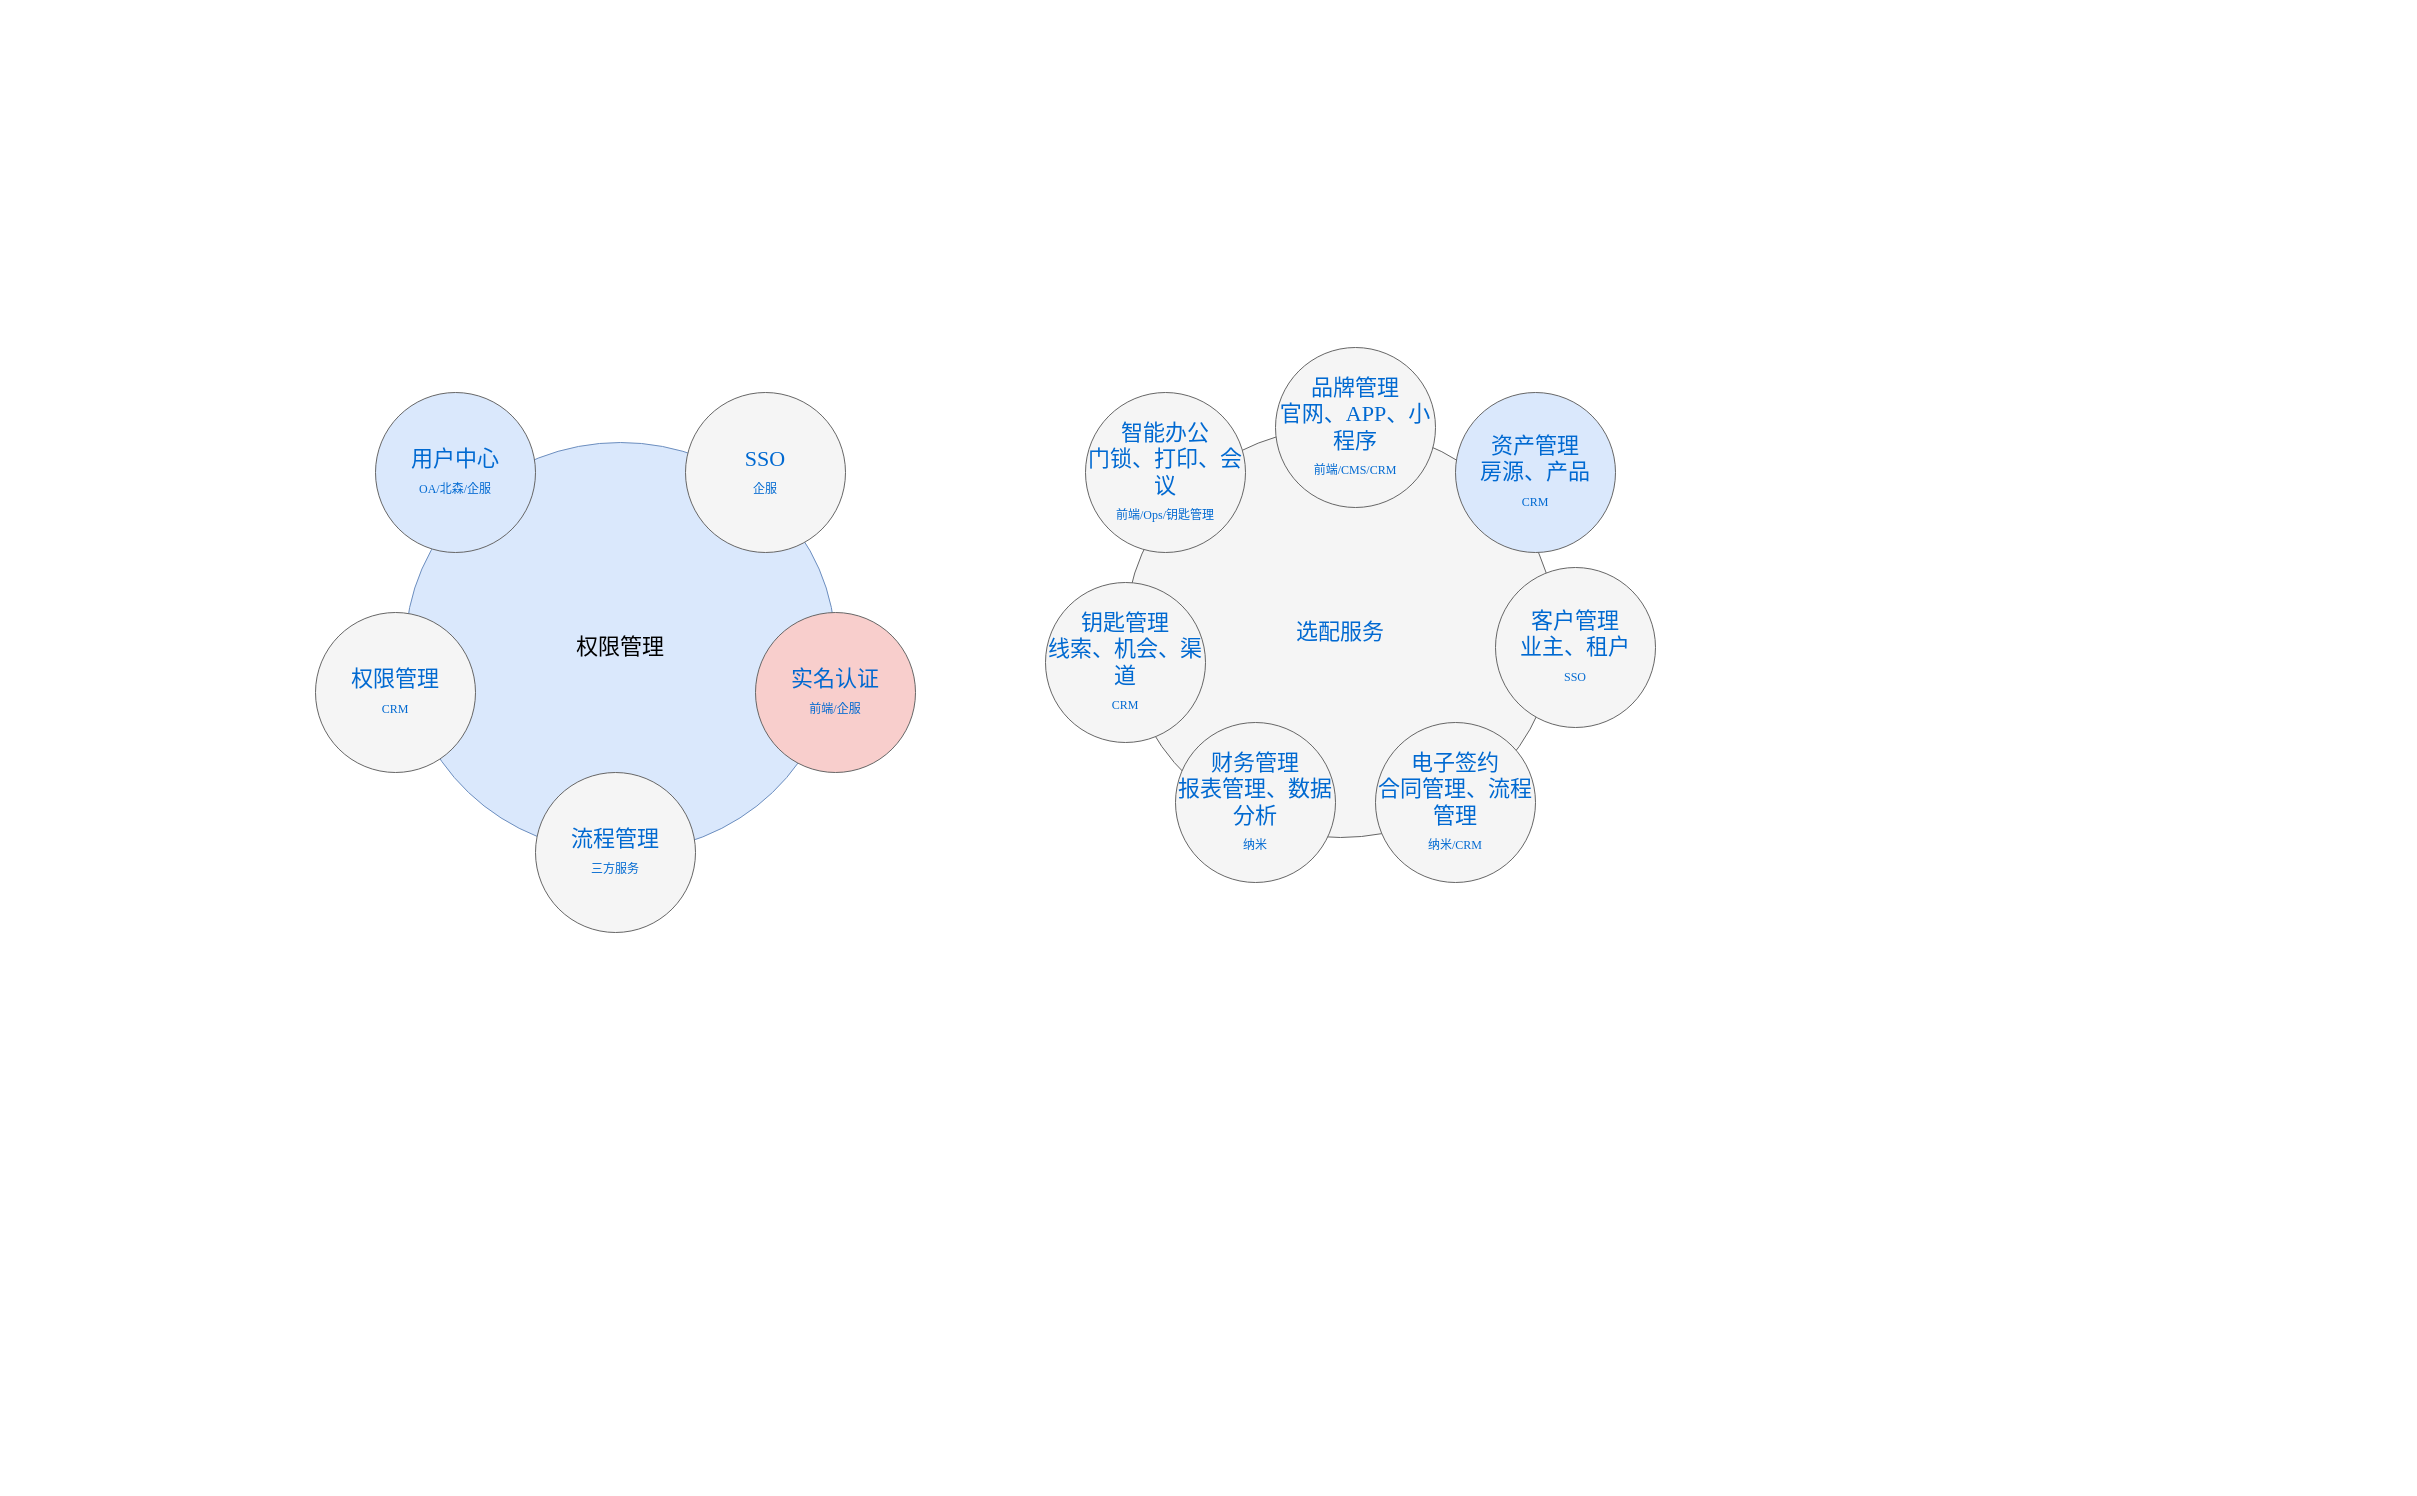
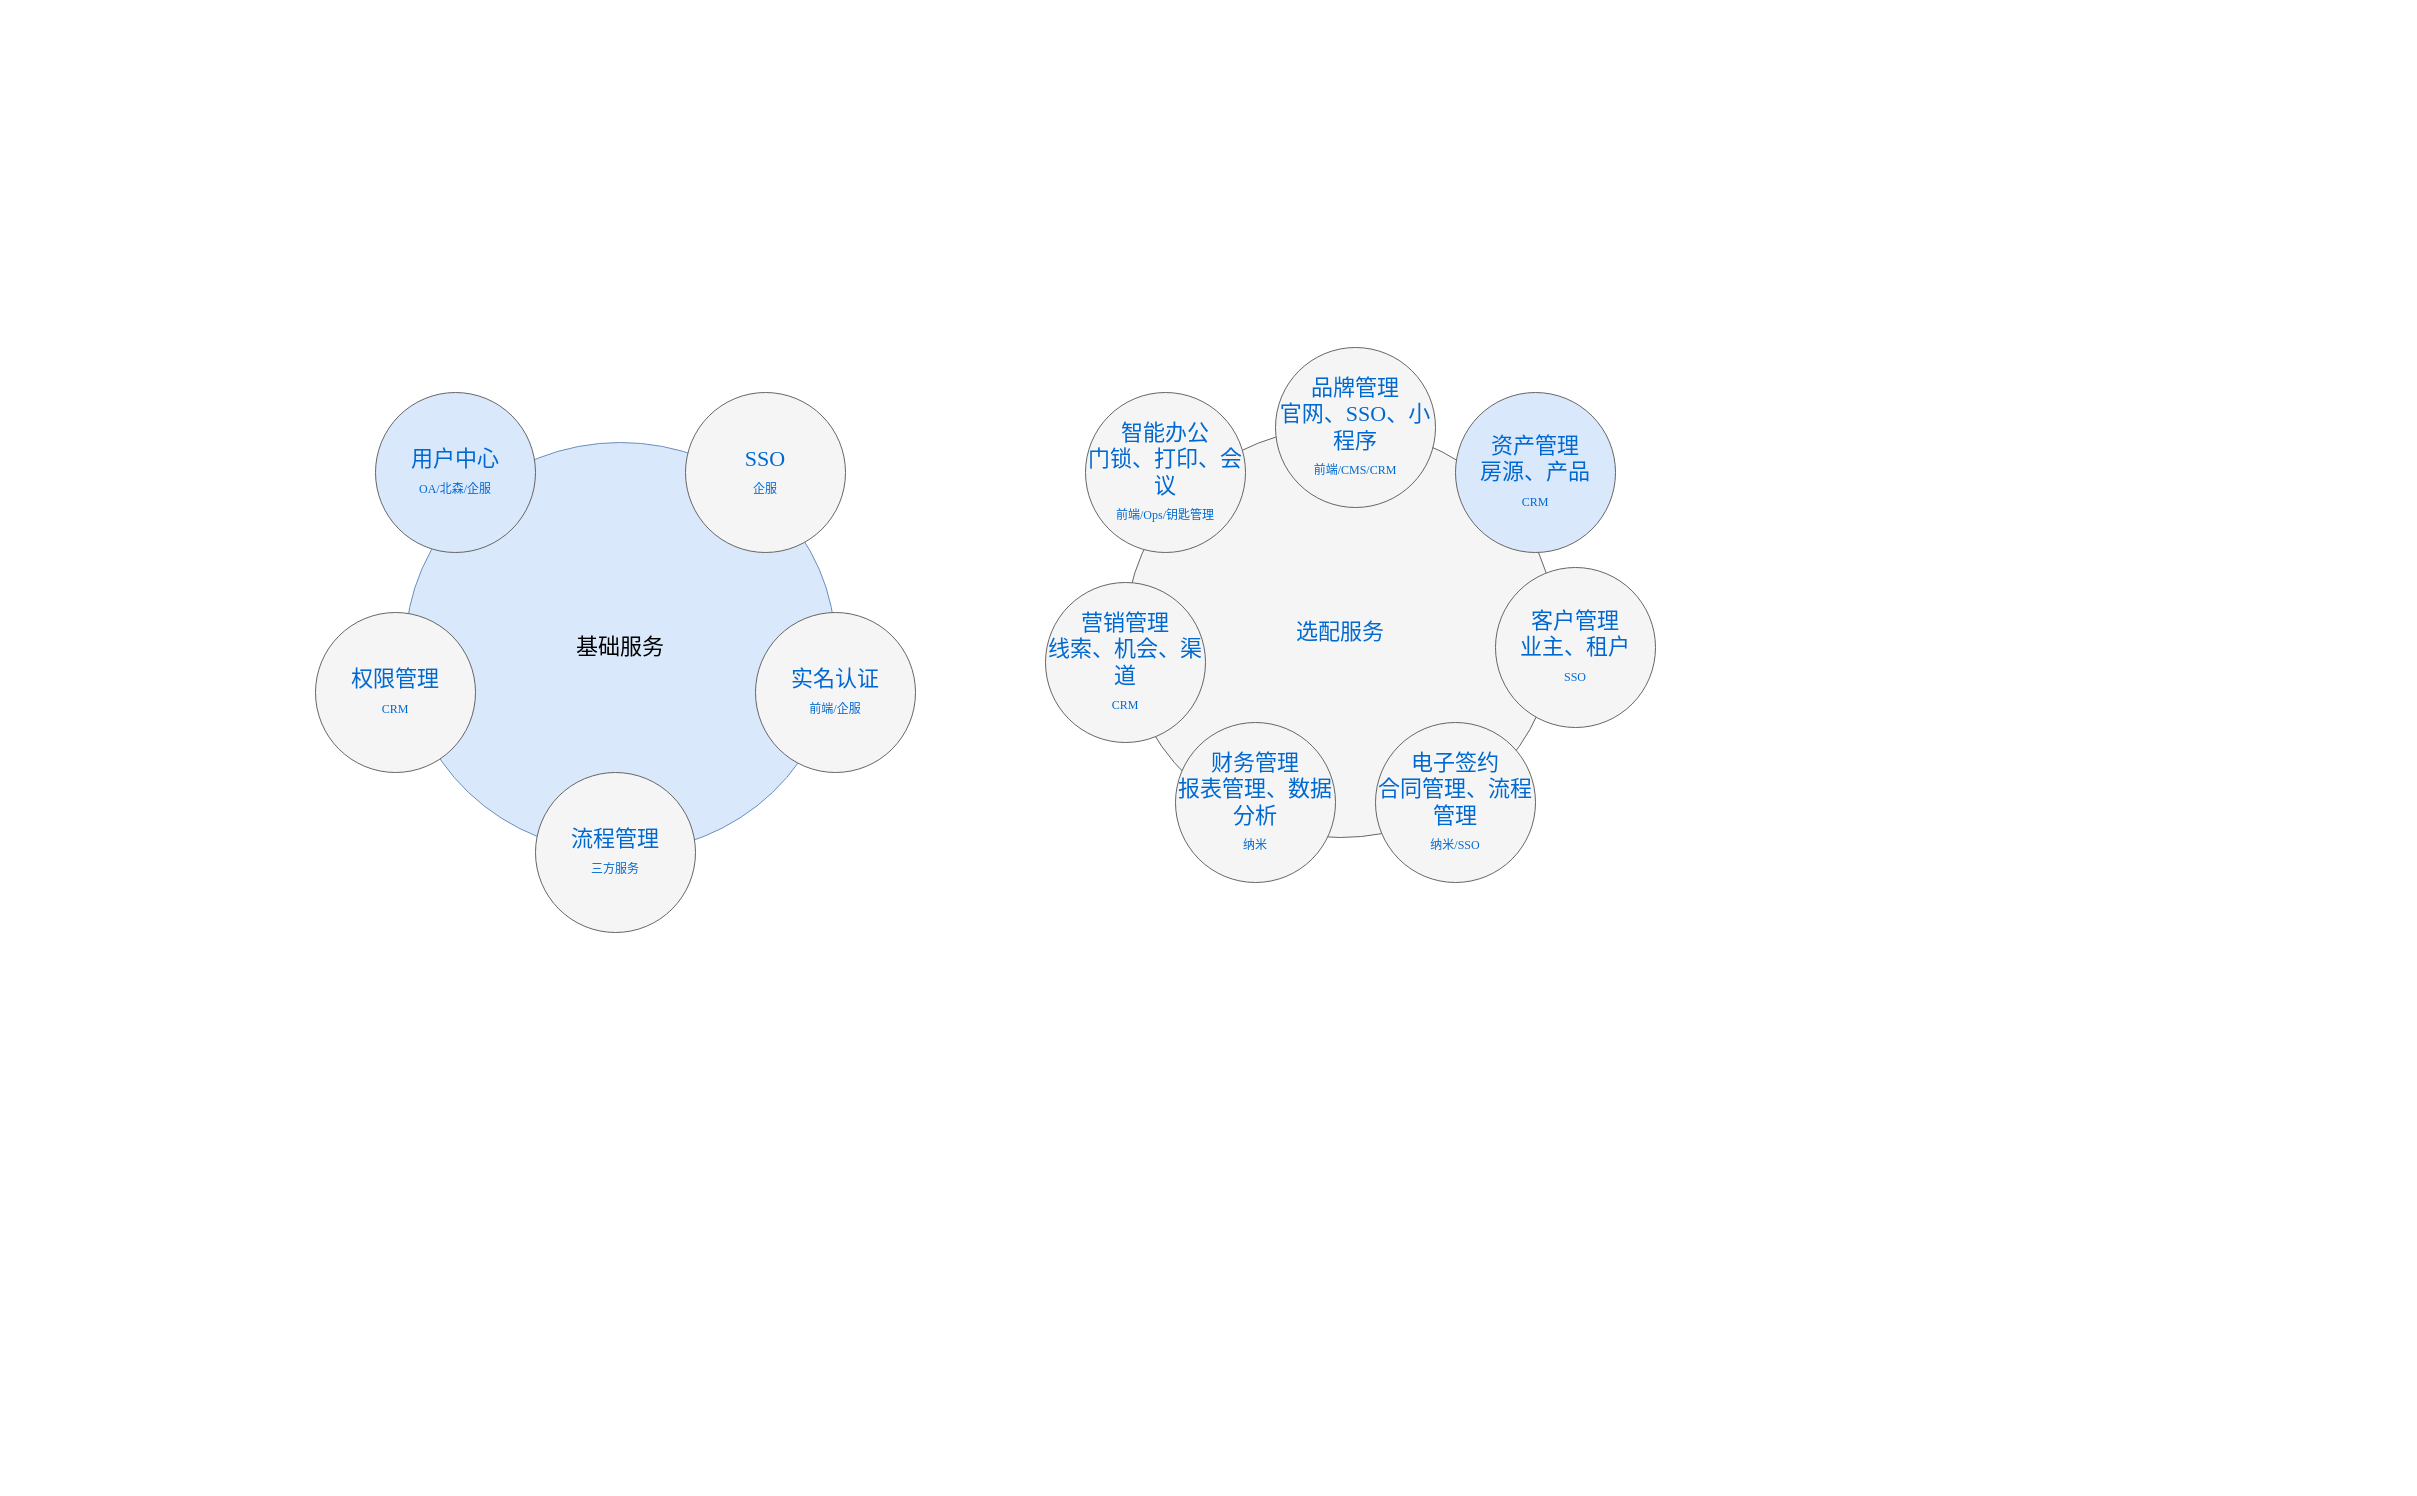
  <mxCell id="0" />
  <mxCell id="1" parent="0" />
- <mxCell id="2" value="权限管理" style="ellipse;whiteSpace=wrap;html=1;rounded=0;shadow=0;dashed=0;comic=0;fontFamily=Verdana;fontSize=22;fillColor=#dae8fc;strokeColor=#6c8ebf;" parent="1" vertex="1"><mxGeometry x="405" y="442" width="430" height="410" as="geometry" /></mxCell>
+ <mxCell id="2" value="基础服务" style="ellipse;whiteSpace=wrap;html=1;rounded=0;shadow=0;dashed=0;comic=0;fontFamily=Verdana;fontSize=22;fillColor=#dae8fc;strokeColor=#6c8ebf;" parent="1" vertex="1"><mxGeometry x="405" y="442" width="430" height="410" as="geometry" /></mxCell>
  <mxCell id="3" value="用户中心&lt;br&gt;&lt;font style=&quot;font-size: 12px&quot;&gt;OA/北森/企服&lt;/font&gt;" style="ellipse;whiteSpace=wrap;html=1;rounded=0;shadow=0;dashed=0;comic=0;fontFamily=Verdana;fontSize=22;fontColor=#0069D1;fillColor=#dae8fc;strokeColor=#666666;" parent="1" vertex="1"><mxGeometry x="375" y="392" width="160" height="160" as="geometry" /></mxCell>
  <mxCell id="4" value="权限管理&lt;br&gt;&lt;font style=&quot;font-size: 12px&quot;&gt;CRM&lt;/font&gt;" style="ellipse;whiteSpace=wrap;html=1;rounded=0;shadow=0;dashed=0;comic=0;fontFamily=Verdana;fontSize=22;fontColor=#0069D1;fillColor=#f5f5f5;strokeColor=#666666;" parent="1" vertex="1"><mxGeometry x="315" y="612" width="160" height="160" as="geometry" /></mxCell>
- <mxCell id="5" value="实名认证&lt;br&gt;&lt;span style=&quot;font-size: 12px&quot;&gt;前端/企服&lt;/span&gt;" style="ellipse;whiteSpace=wrap;html=1;rounded=0;shadow=0;dashed=0;comic=0;fontFamily=Verdana;fontSize=22;fontColor=#0069D1;fillColor=#f8cecc;strokeColor=#666666;" parent="1" vertex="1"><mxGeometry x="755" y="612" width="160" height="160" as="geometry" /></mxCell>
+ <mxCell id="5" value="实名认证&lt;br&gt;&lt;span style=&quot;font-size: 12px&quot;&gt;前端/企服&lt;/span&gt;" style="ellipse;whiteSpace=wrap;html=1;rounded=0;shadow=0;dashed=0;comic=0;fontFamily=Verdana;fontSize=22;fontColor=#0069D1;fillColor=#f5f5f5;strokeColor=#666666;" parent="1" vertex="1"><mxGeometry x="755" y="612" width="160" height="160" as="geometry" /></mxCell>
  <mxCell id="6" value="SSO&lt;br&gt;&lt;font style=&quot;font-size: 12px&quot;&gt;企服&lt;/font&gt;" style="ellipse;whiteSpace=wrap;html=1;rounded=0;shadow=0;dashed=0;comic=0;fontFamily=Verdana;fontSize=22;fontColor=#0069D1;fillColor=#f5f5f5;strokeColor=#666666;" parent="1" vertex="1"><mxGeometry x="685" y="392" width="160" height="160" as="geometry" /></mxCell>
  <mxCell id="7" value="流程管理&lt;br&gt;&lt;span style=&quot;font-size: 12px&quot;&gt;三方服务&lt;/span&gt;" style="ellipse;whiteSpace=wrap;html=1;rounded=0;shadow=0;dashed=0;comic=0;fontFamily=Verdana;fontSize=22;fontColor=#0069D1;fillColor=#f5f5f5;strokeColor=#666666;" parent="1" vertex="1"><mxGeometry x="535" y="772" width="160" height="160" as="geometry" /></mxCell>
  <mxCell id="8" value="选配服务" style="ellipse;whiteSpace=wrap;html=1;rounded=0;shadow=0;dashed=0;comic=0;fontFamily=Verdana;fontSize=22;fontColor=#0069D1;fillColor=#f5f5f5;strokeColor=#666666;" vertex="1" parent="1"><mxGeometry x="1125" y="427" width="430" height="410" as="geometry" /></mxCell>
  <mxCell id="9" value="智能办公&lt;br&gt;门锁、打印、会议&lt;br&gt;&lt;span style=&quot;font-size: 12px&quot;&gt;前端/Ops/钥匙管理&lt;/span&gt;" style="ellipse;whiteSpace=wrap;html=1;rounded=0;shadow=0;dashed=0;comic=0;fontFamily=Verdana;fontSize=22;fontColor=#0069D1;fillColor=#f5f5f5;strokeColor=#666666;" vertex="1" parent="1"><mxGeometry x="1085" y="392" width="160" height="160" as="geometry" /></mxCell>
- <mxCell id="10" value="钥匙管理&lt;br&gt;线索、机会、渠道&lt;br&gt;&lt;font style=&quot;font-size: 12px&quot;&gt;CRM&lt;/font&gt;" style="ellipse;whiteSpace=wrap;html=1;rounded=0;shadow=0;dashed=0;comic=0;fontFamily=Verdana;fontSize=22;fontColor=#0069D1;fillColor=#f5f5f5;strokeColor=#666666;" vertex="1" parent="1"><mxGeometry x="1045" y="582" width="160" height="160" as="geometry" /></mxCell>
+ <mxCell id="10" value="营销管理&lt;br&gt;线索、机会、渠道&lt;br&gt;&lt;font style=&quot;font-size: 12px&quot;&gt;CRM&lt;/font&gt;" style="ellipse;whiteSpace=wrap;html=1;rounded=0;shadow=0;dashed=0;comic=0;fontFamily=Verdana;fontSize=22;fontColor=#0069D1;fillColor=#f5f5f5;strokeColor=#666666;" vertex="1" parent="1"><mxGeometry x="1045" y="582" width="160" height="160" as="geometry" /></mxCell>
  <mxCell id="11" value="资产管理&lt;br&gt;房源、产品&lt;br&gt;&lt;span style=&quot;font-size: 12px&quot;&gt;CRM&lt;/span&gt;" style="ellipse;whiteSpace=wrap;html=1;rounded=0;shadow=0;dashed=0;comic=0;fontFamily=Verdana;fontSize=22;fontColor=#0069D1;fillColor=#dae8fc;strokeColor=#666666;" vertex="1" parent="1"><mxGeometry x="1455" y="392" width="160" height="160" as="geometry" /></mxCell>
- <mxCell id="12" value="品牌管理&lt;br&gt;官网、APP、小程序&lt;br&gt;&lt;font style=&quot;font-size: 12px&quot;&gt;前端/CMS/CRM&lt;/font&gt;" style="ellipse;whiteSpace=wrap;html=1;rounded=0;shadow=0;dashed=0;comic=0;fontFamily=Verdana;fontSize=22;fontColor=#0069D1;fillColor=#f5f5f5;strokeColor=#666666;" vertex="1" parent="1"><mxGeometry x="1275" y="347" width="160" height="160" as="geometry" /></mxCell>
- <mxCell id="13" value="电子签约&lt;br&gt;合同管理、流程管理&lt;br&gt;&lt;span style=&quot;font-size: 12px&quot;&gt;纳米/CRM&lt;/span&gt;" style="ellipse;whiteSpace=wrap;html=1;rounded=0;shadow=0;dashed=0;comic=0;fontFamily=Verdana;fontSize=22;fontColor=#0069D1;fillColor=#f5f5f5;strokeColor=#666666;" vertex="1" parent="1"><mxGeometry x="1375" y="722" width="160" height="160" as="geometry" /></mxCell>
+ <mxCell id="12" value="品牌管理&lt;br&gt;官网、SSO、小程序&lt;br&gt;&lt;font style=&quot;font-size: 12px&quot;&gt;前端/CMS/CRM&lt;/font&gt;" style="ellipse;whiteSpace=wrap;html=1;rounded=0;shadow=0;dashed=0;comic=0;fontFamily=Verdana;fontSize=22;fontColor=#0069D1;fillColor=#f5f5f5;strokeColor=#666666;" vertex="1" parent="1"><mxGeometry x="1275" y="347" width="160" height="160" as="geometry" /></mxCell>
+ <mxCell id="13" value="电子签约&lt;br&gt;合同管理、流程管理&lt;br&gt;&lt;span style=&quot;font-size: 12px&quot;&gt;纳米/SSO&lt;/span&gt;" style="ellipse;whiteSpace=wrap;html=1;rounded=0;shadow=0;dashed=0;comic=0;fontFamily=Verdana;fontSize=22;fontColor=#0069D1;fillColor=#f5f5f5;strokeColor=#666666;" vertex="1" parent="1"><mxGeometry x="1375" y="722" width="160" height="160" as="geometry" /></mxCell>
  <mxCell id="14" value="客户管理&lt;br&gt;业主、租户&lt;br&gt;&lt;span style=&quot;font-size: 12px&quot;&gt;SSO&lt;/span&gt;" style="ellipse;whiteSpace=wrap;html=1;rounded=0;shadow=0;dashed=0;comic=0;fontFamily=Verdana;fontSize=22;fontColor=#0069D1;fillColor=#f5f5f5;strokeColor=#666666;" vertex="1" parent="1"><mxGeometry x="1495" y="567" width="160" height="160" as="geometry" /></mxCell>
  <mxCell id="15" value="财务管理&lt;br&gt;报表管理、数据分析&lt;br&gt;&lt;span style=&quot;font-size: 12px&quot;&gt;纳米&lt;/span&gt;" style="ellipse;whiteSpace=wrap;html=1;rounded=0;shadow=0;dashed=0;comic=0;fontFamily=Verdana;fontSize=22;fontColor=#0069D1;fillColor=#f5f5f5;strokeColor=#666666;" vertex="1" parent="1"><mxGeometry x="1175" y="722" width="160" height="160" as="geometry" /></mxCell>
  <mxCell id="16" value="&amp;nbsp; &amp;nbsp;" style="text;html=1;resizable=0;points=[];autosize=1;align=left;verticalAlign=top;spacingTop=-4;" vertex="1" parent="1"><mxGeometry x="20" y="667" width="30" height="20" as="geometry" /></mxCell>
  <mxCell id="17" value="&amp;nbsp; &amp;nbsp;" style="text;html=1;resizable=0;points=[];autosize=1;align=left;verticalAlign=top;spacingTop=-4;" vertex="1" parent="1"><mxGeometry x="461" y="20" width="30" height="20" as="geometry" /></mxCell>
  <mxCell id="18" value="&amp;nbsp;&amp;nbsp;" style="text;html=1;resizable=0;points=[];autosize=1;align=left;verticalAlign=top;spacingTop=-4;" vertex="1" parent="1"><mxGeometry x="505" y="1454" width="20" height="20" as="geometry" /></mxCell>
  <mxCell id="19" value="&amp;nbsp; &amp;nbsp;&amp;nbsp;" style="text;html=1;resizable=0;points=[];autosize=1;align=left;verticalAlign=top;spacingTop=-4;" vertex="1" parent="1"><mxGeometry x="2365" y="654" width="30" height="20" as="geometry" /></mxCell>
